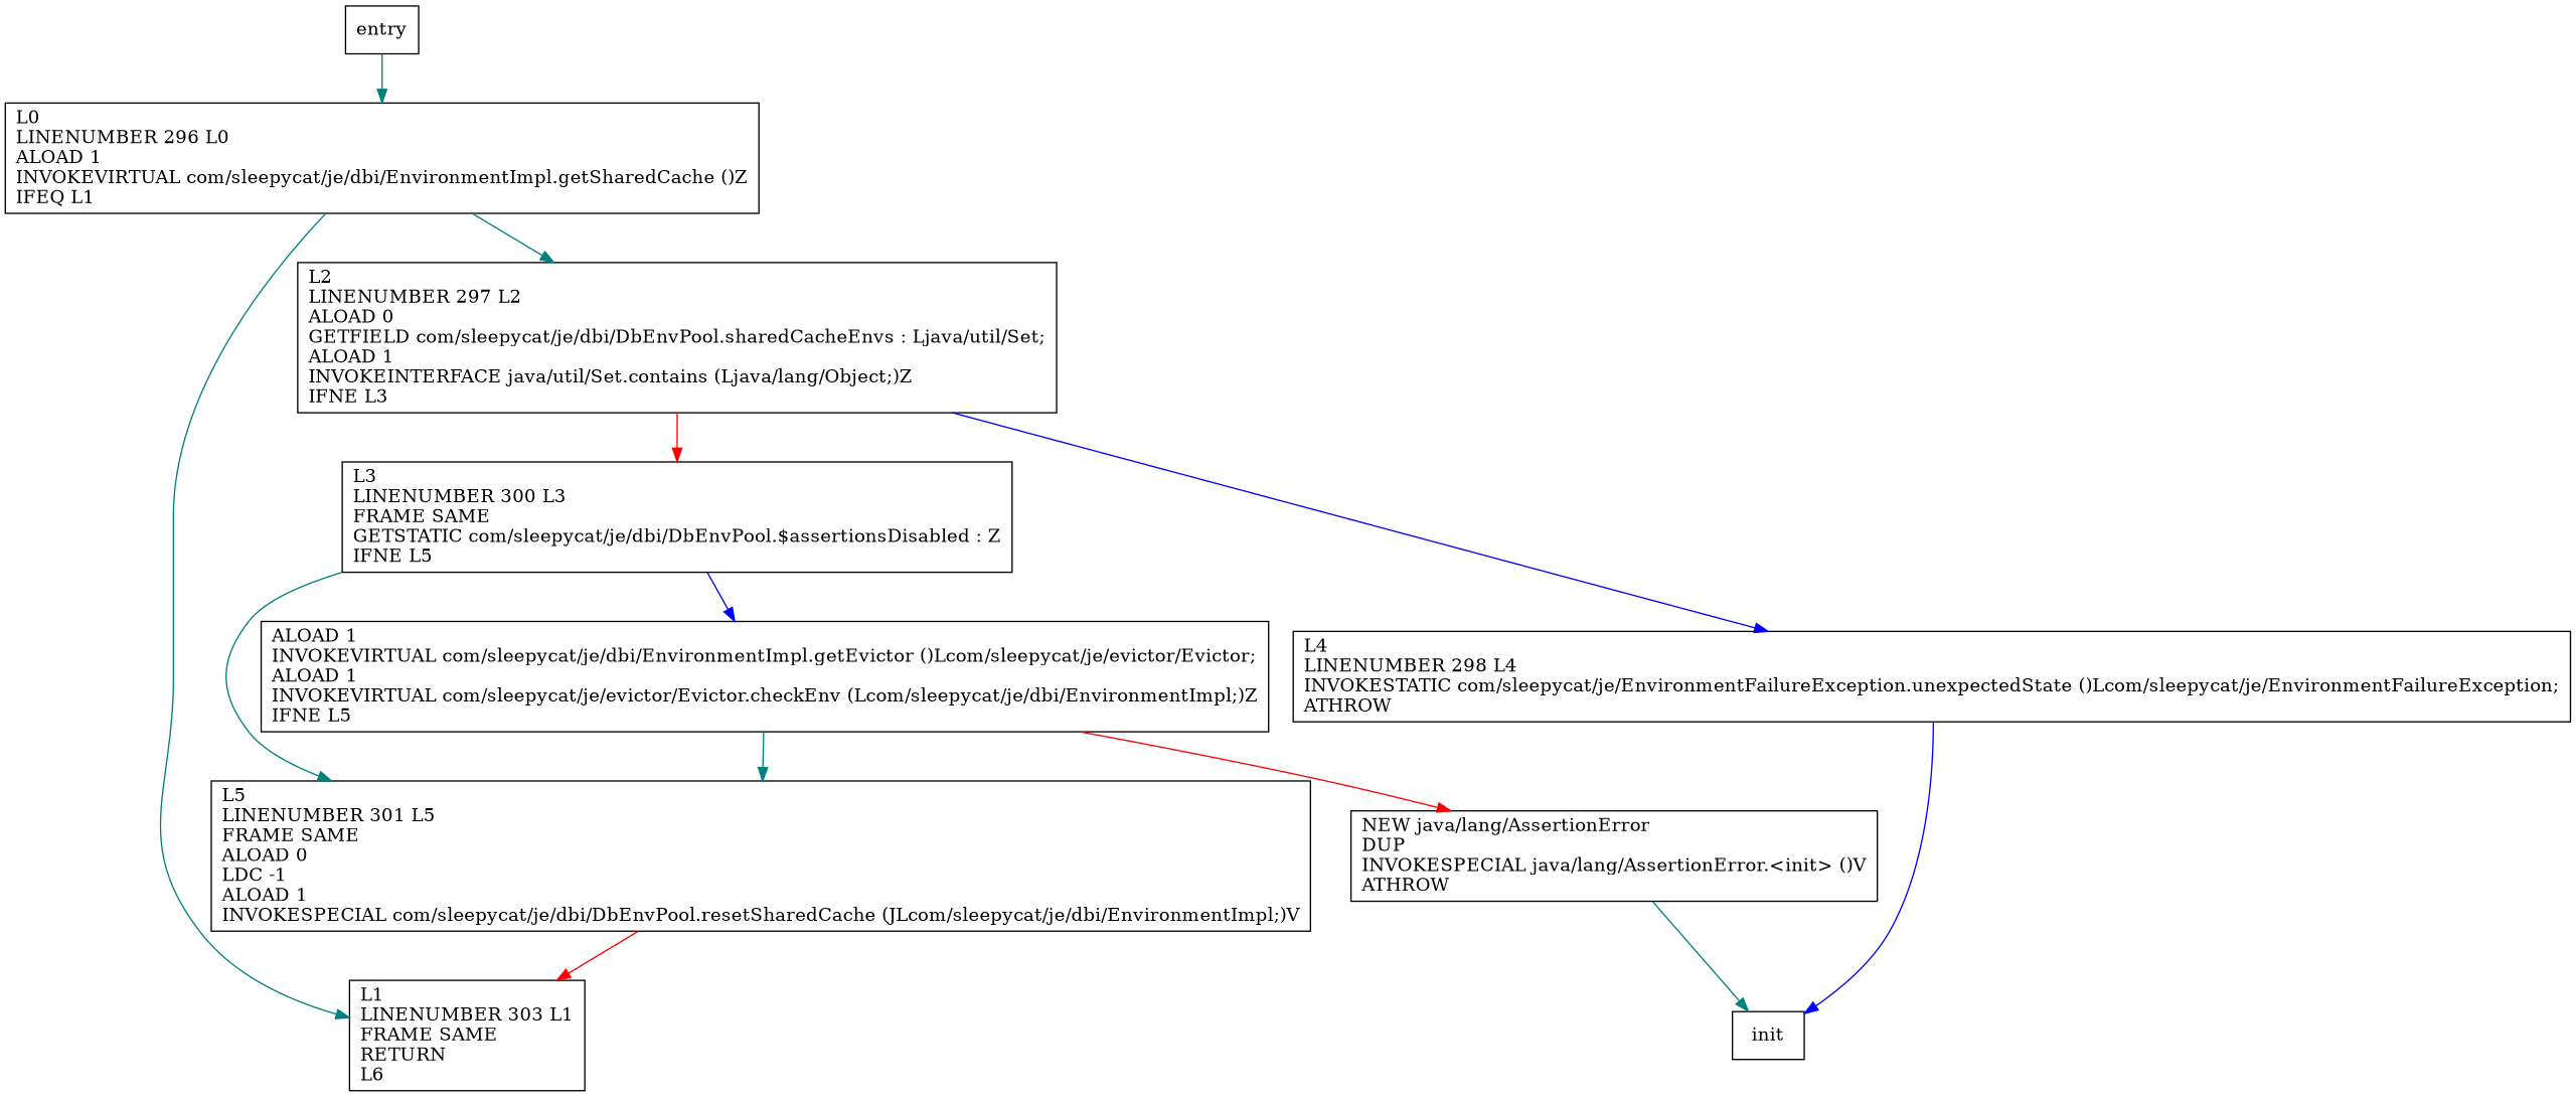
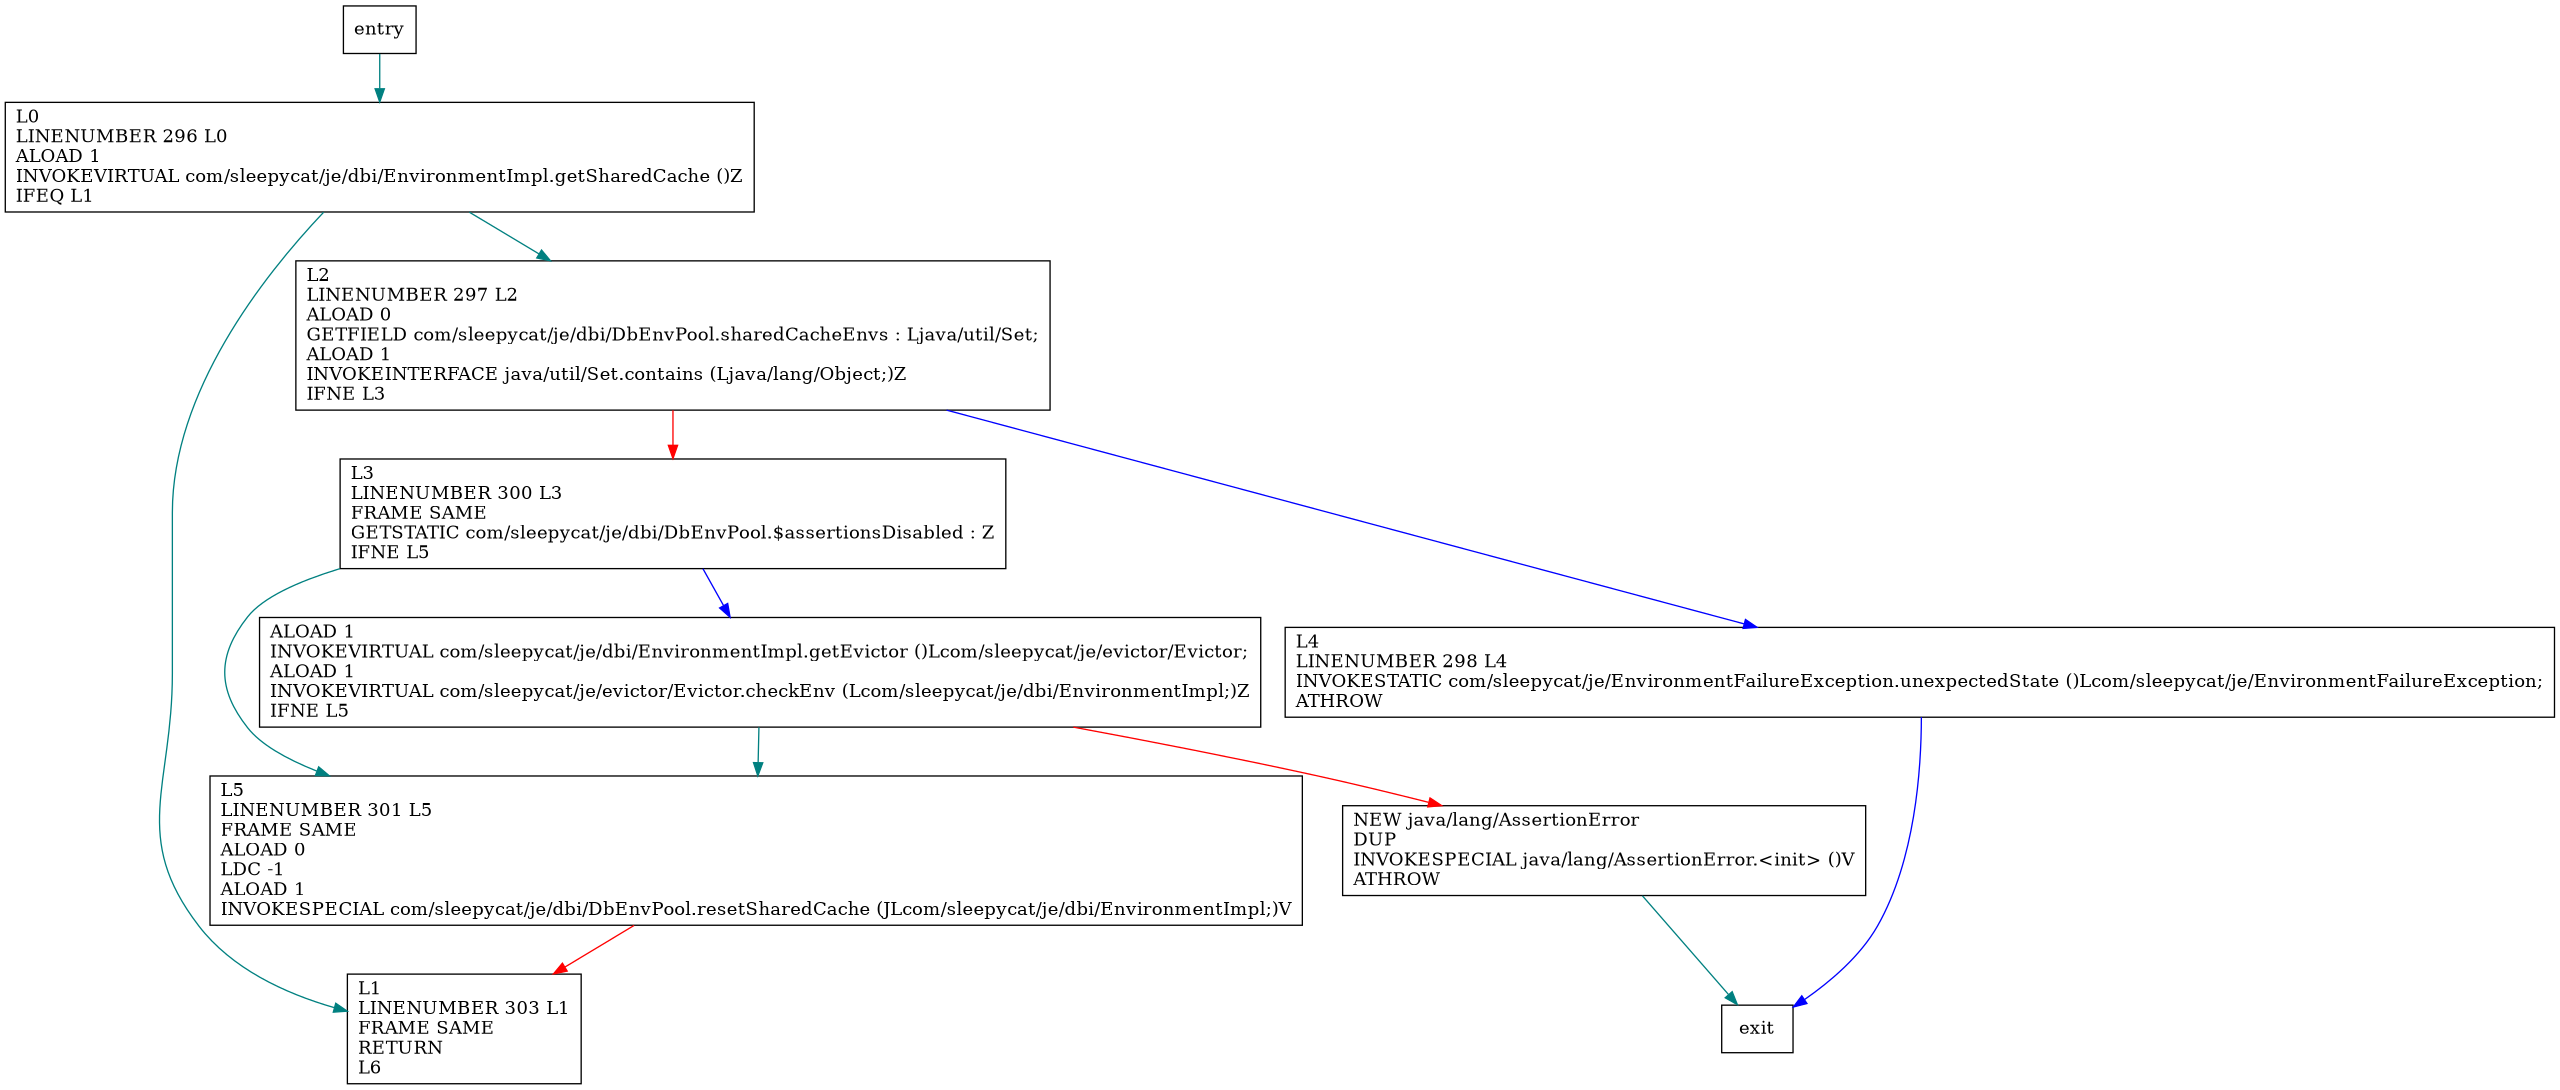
  digraph {
    node [shape=record]
    edge [color=teal]
    n1 [label="NEW java/lang/AssertionError\lDUP\lINVOKESPECIAL java/lang/AssertionError.\<init\> ()V\lATHROW\l"]
-   exit [label=init]
+   exit
    n3 [label="L0\lLINENUMBER 296 L0\lALOAD 1\lINVOKEVIRTUAL com/sleepycat/je/dbi/EnvironmentImpl.getSharedCache ()Z\lIFEQ L1\l"]
    n4 [label="L1\lLINENUMBER 303 L1\lFRAME SAME\lRETURN\lL6\l"]
    n5 [label="L2\lLINENUMBER 297 L2\lALOAD 0\lGETFIELD com/sleepycat/je/dbi/DbEnvPool.sharedCacheEnvs : Ljava/util/Set;\lALOAD 1\lINVOKEINTERFACE java/util/Set.contains (Ljava/lang/Object;)Z\lIFNE L3\l"]
    n6 [label="L3\lLINENUMBER 300 L3\lFRAME SAME\lGETSTATIC com/sleepycat/je/dbi/DbEnvPool.$assertionsDisabled : Z\lIFNE L5\l"]
    n7 [label="L4\lLINENUMBER 298 L4\lINVOKESTATIC com/sleepycat/je/EnvironmentFailureException.unexpectedState ()Lcom/sleepycat/je/EnvironmentFailureException;\lATHROW\l"]
    n8 [label="ALOAD 1\lINVOKEVIRTUAL com/sleepycat/je/dbi/EnvironmentImpl.getEvictor ()Lcom/sleepycat/je/evictor/Evictor;\lALOAD 1\lINVOKEVIRTUAL com/sleepycat/je/evictor/Evictor.checkEnv (Lcom/sleepycat/je/dbi/EnvironmentImpl;)Z\lIFNE L5\l"]
    n9 [label="L5\lLINENUMBER 301 L5\lFRAME SAME\lALOAD 0\lLDC -1\lALOAD 1\lINVOKESPECIAL com/sleepycat/je/dbi/DbEnvPool.resetSharedCache (JLcom/sleepycat/je/dbi/EnvironmentImpl;)V\l"]
    entry
    n1 -> exit
    n3 -> n4
    n3 -> n5
    n5 -> n6 [color=red]
    n5 -> n7 [color=blue]
    n6 -> n8 [color=blue]
    n6 -> n9
    n7 -> exit [color=blue]
    n8 -> n1 [color=red]
    n8 -> n9
    n9 -> n4 [color=red]
    entry -> n3
  }
